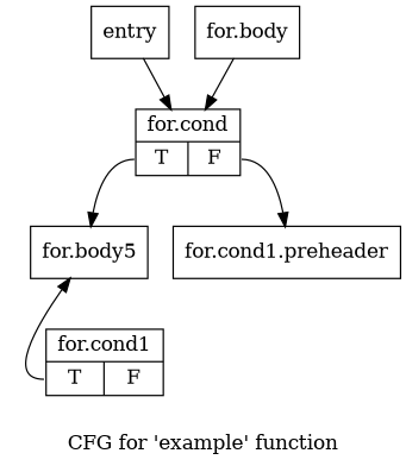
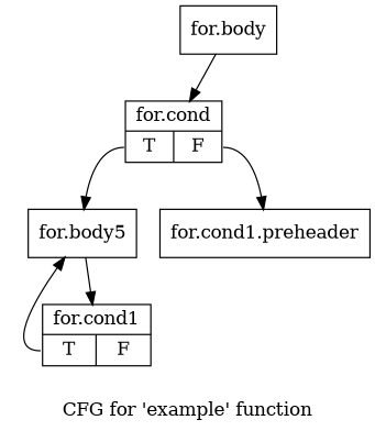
  digraph {
    label="CFG for 'example' function"
    node [shape=record]
-   n1 [label="{entry}"]
    n2 [label="{for.cond|{<s0>T|<s1>F}}"]
    n3 [label="{for.cond1.preheader}"]
    n4 [label="{for.body5}"]
    n5 [label="{for.body}"]
    n6 [label="{for.cond1|{<s0>T|<s1>F}}"]
-   n1 -> n2
    n2 -> n3 [tailport=s1]
    n2 -> n4 [tailport=s0]
+   n4 -> n6
    n5 -> n2
    n6 -> n4 [tailport=s0]
  }
